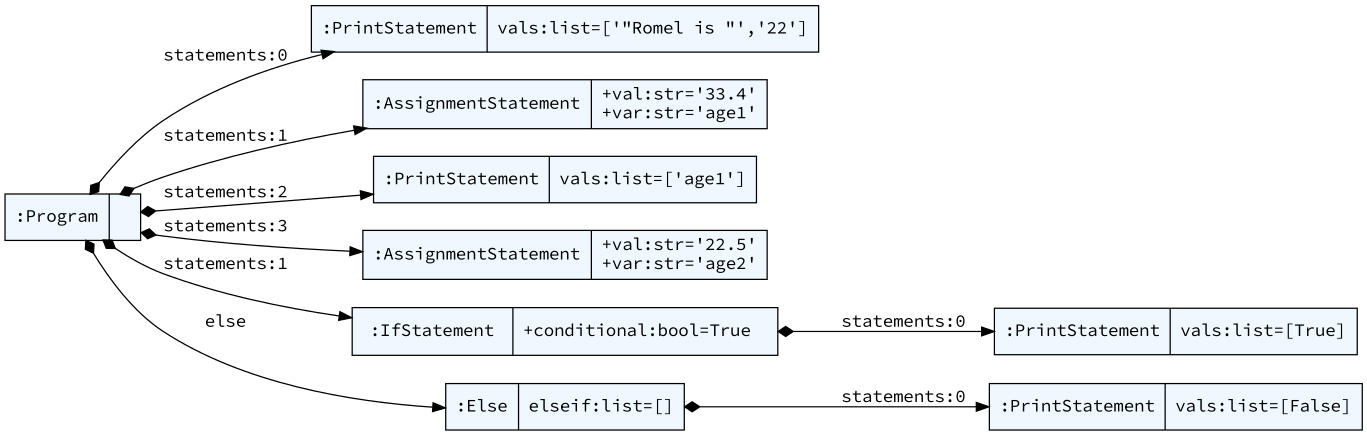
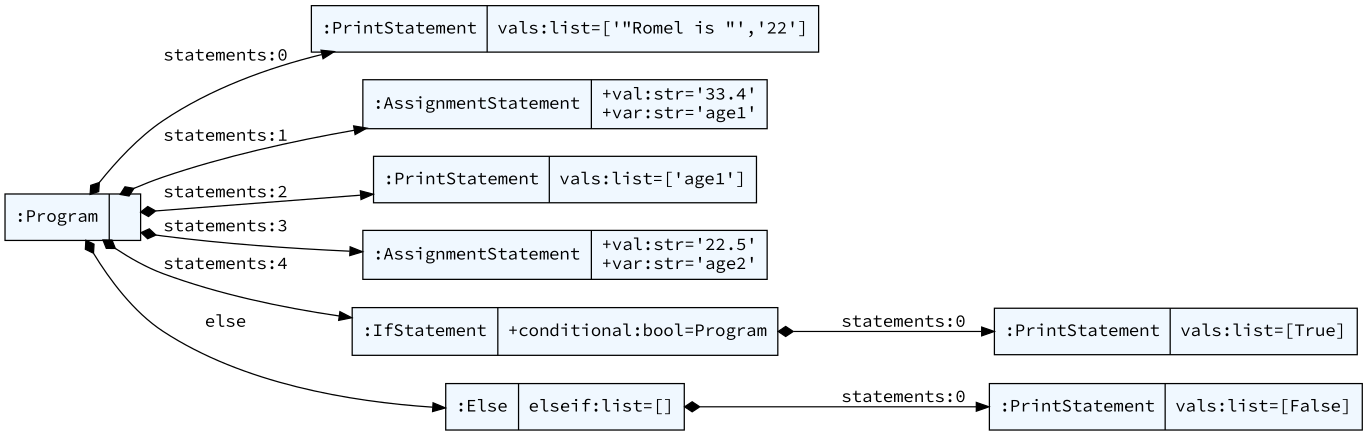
  digraph {
    fontname="Source Code Pro"
    fontsize=8
    nodesep=0.3
    rankdir=LR
    node [fillcolor=aliceblue fontname="Source Code Pro" shape=record style=filled]
    edge [arrowtail=diamond dir=both fontname="Source Code Pro"]
    n1 [label="{:Program|}"]
    n2 [label="{:PrintStatement|vals:list=['\"Romel is \"','22']\l}"]
    n3 [label="{:AssignmentStatement|+val:str='33.4'\l+var:str='age1'\l}"]
    n4 [label="{:PrintStatement|vals:list=['age1']\l}"]
    n5 [label="{:AssignmentStatement|+val:str='22.5'\l+var:str='age2'\l}"]
-   n6 [label="{:IfStatement|+conditional:bool=True\l}"]
+   n6 [label="{:IfStatement|+conditional:bool=Program\l}"]
    n7 [label="{:Else|elseif:list=[]\l}"]
    n8 [label="{:PrintStatement|vals:list=[True]\l}"]
    n9 [label="{:PrintStatement|vals:list=[False]\l}"]
    n1 -> n2 [label="statements:0"]
    n1 -> n3 [label="statements:1"]
    n1 -> n4 [label="statements:2"]
    n1 -> n5 [label="statements:3"]
-   n1 -> n6 [label="statements:1"]
+   n1 -> n6 [label="statements:4"]
    n1 -> n7 [label=else]
    n6 -> n8 [label="statements:0"]
    n7 -> n9 [label="statements:0"]
  }
